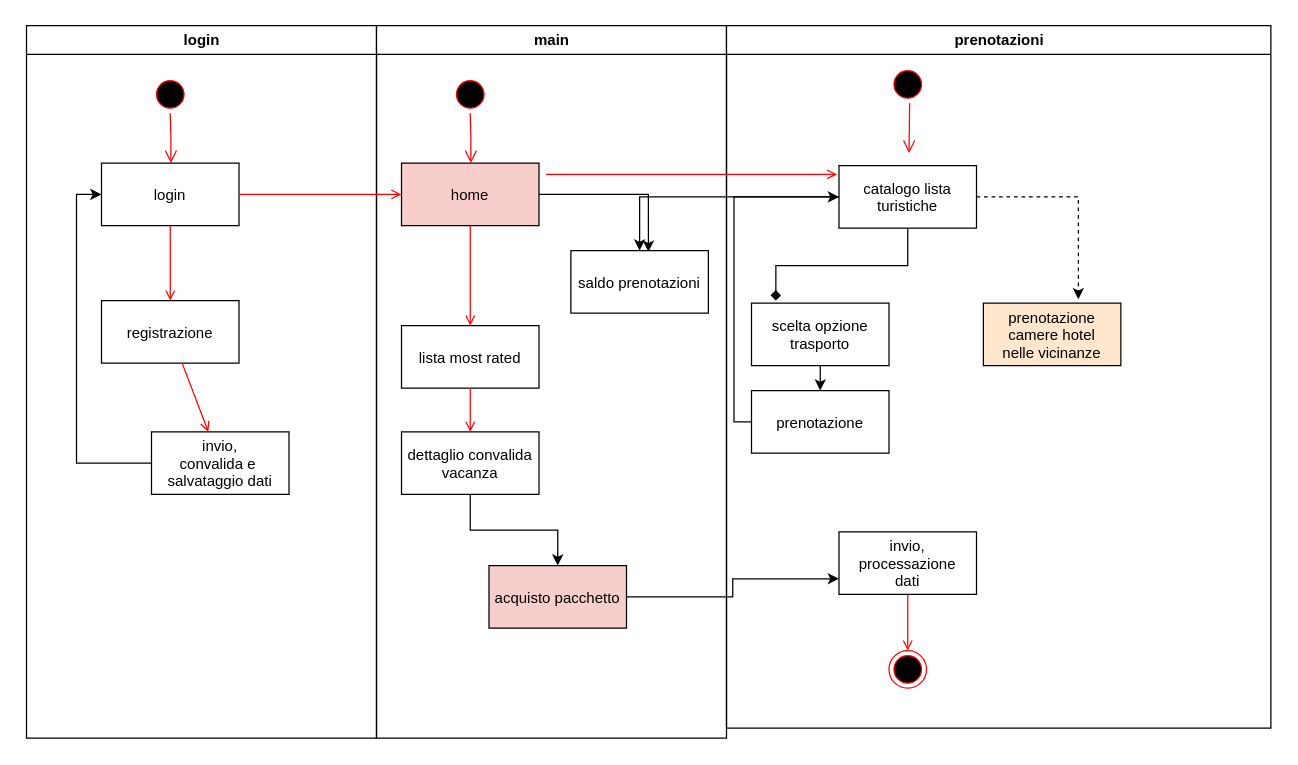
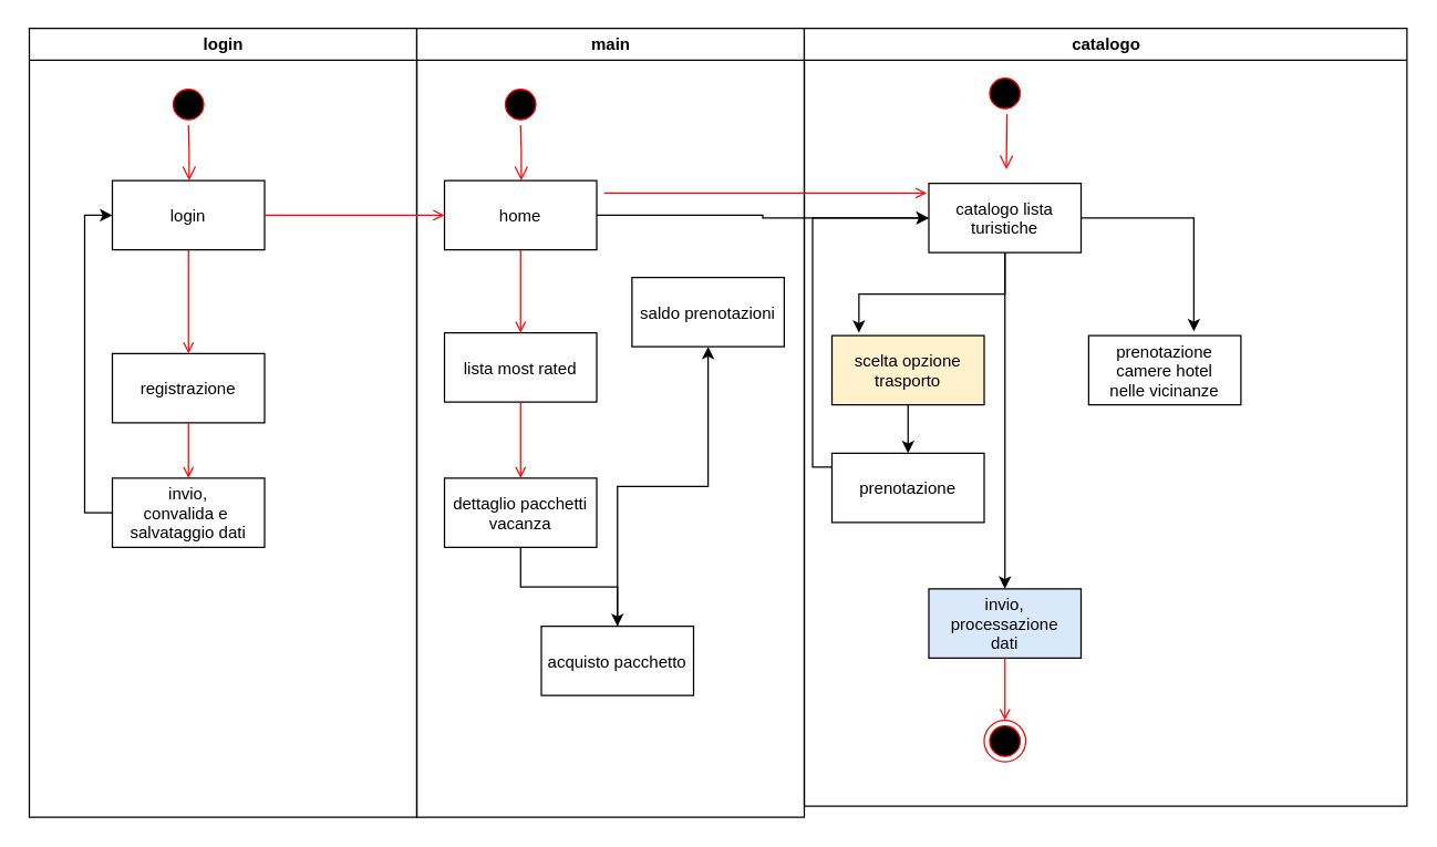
  <mxCell id="0" />
  <mxCell id="1" parent="0" />
  <mxCell id="2" value="login" style="swimlane;whiteSpace=wrap" parent="1" vertex="1"><mxGeometry x="20.5" y="20" width="280" height="570" as="geometry" /></mxCell>
  <mxCell id="3" value="" style="ellipse;shape=startState;fillColor=#000000;strokeColor=#ff0000;" parent="2" vertex="1"><mxGeometry x="100" y="40" width="30" height="30" as="geometry" /></mxCell>
  <mxCell id="4" value="" style="edgeStyle=elbowEdgeStyle;elbow=horizontal;verticalAlign=bottom;endArrow=open;endSize=8;strokeColor=#FF0000;endFill=1;rounded=0" parent="2" source="3" target="5" edge="1"><mxGeometry x="100" y="40" as="geometry"><mxPoint x="115" y="110" as="targetPoint" /></mxGeometry></mxCell>
  <mxCell id="5" value="login" style="" parent="2" vertex="1"><mxGeometry x="60" y="110" width="110" height="50" as="geometry" /></mxCell>
- <mxCell id="6" value="registrazione" style="" parent="2" vertex="1"><mxGeometry x="60" y="220" width="110" height="50" as="geometry" /></mxCell>
+ <mxCell id="6" value="registrazione" style="" parent="2" vertex="1"><mxGeometry x="60" y="235" width="110" height="50" as="geometry" /></mxCell>
  <mxCell id="7" value="" style="endArrow=open;strokeColor=#FF0000;endFill=1;rounded=0" parent="2" source="5" target="6" edge="1"><mxGeometry relative="1" as="geometry" /></mxCell>
  <mxCell id="8" style="edgeStyle=orthogonalEdgeStyle;rounded=0;orthogonalLoop=1;jettySize=auto;html=1;exitX=0;exitY=0.5;exitDx=0;exitDy=0;entryX=0;entryY=0.5;entryDx=0;entryDy=0;" edge="1" parent="2" source="9" target="5"><mxGeometry relative="1" as="geometry" /></mxCell>
- <mxCell id="9" value="invio,&#10;convalida e &#10;salvataggio dati" style="" parent="2" vertex="1"><mxGeometry x="100" y="325" width="110" height="50" as="geometry" /></mxCell>
+ <mxCell id="9" value="invio,&#10;convalida e &#10;salvataggio dati" style="" parent="2" vertex="1"><mxGeometry x="60" y="325" width="110" height="50" as="geometry" /></mxCell>
  <mxCell id="10" value="" style="endArrow=open;strokeColor=#FF0000;endFill=1;rounded=0" parent="2" source="6" target="9" edge="1"><mxGeometry relative="1" as="geometry" /></mxCell>
  <mxCell id="11" value="main" style="swimlane;whiteSpace=wrap" parent="1" vertex="1"><mxGeometry x="300.5" y="20" width="280" height="570" as="geometry" /></mxCell>
  <mxCell id="12" value="" style="ellipse;shape=startState;fillColor=#000000;strokeColor=#ff0000;" parent="11" vertex="1"><mxGeometry x="60" y="40" width="30" height="30" as="geometry" /></mxCell>
  <mxCell id="13" value="" style="edgeStyle=elbowEdgeStyle;elbow=horizontal;verticalAlign=bottom;endArrow=open;endSize=8;strokeColor=#FF0000;endFill=1;rounded=0" parent="11" source="12" target="15" edge="1"><mxGeometry x="40" y="20" as="geometry"><mxPoint x="55" y="90" as="targetPoint" /></mxGeometry></mxCell>
- <mxCell id="14" style="edgeStyle=orthogonalEdgeStyle;rounded=0;orthogonalLoop=1;jettySize=auto;html=1;entryX=0.564;entryY=0.02;entryDx=0;entryDy=0;entryPerimeter=0;" edge="1" parent="11" source="15" target="21"><mxGeometry relative="1" as="geometry" /></mxCell>
- <mxCell id="15" value="home" style="fillColor=#f8cecc;" parent="11" vertex="1"><mxGeometry x="20" y="110" width="110" height="50" as="geometry" /></mxCell>
- <mxCell id="16" value="lista most rated" style="" parent="11" vertex="1"><mxGeometry x="20" y="240" width="110" height="50" as="geometry" /></mxCell>
+ <mxCell id="14" style="edgeStyle=orthogonalEdgeStyle;rounded=0;orthogonalLoop=1;jettySize=auto;html=1;" edge="1" parent="11" source="15" target="30"><mxGeometry relative="1" as="geometry" /></mxCell>
+ <mxCell id="15" value="home" style="" parent="11" vertex="1"><mxGeometry x="20" y="110" width="110" height="50" as="geometry" /></mxCell>
+ <mxCell id="16" value="lista most rated" style="" parent="11" vertex="1"><mxGeometry x="20" y="220" width="110" height="50" as="geometry" /></mxCell>
  <mxCell id="17" value="" style="endArrow=open;strokeColor=#FF0000;endFill=1;rounded=0" parent="11" source="15" target="16" edge="1"><mxGeometry relative="1" as="geometry" /></mxCell>
  <mxCell id="18" style="edgeStyle=orthogonalEdgeStyle;rounded=0;orthogonalLoop=1;jettySize=auto;html=1;" edge="1" parent="11" source="19" target="22"><mxGeometry relative="1" as="geometry" /></mxCell>
- <mxCell id="19" value="dettaglio convalida&#10;vacanza" style="" parent="11" vertex="1"><mxGeometry x="20" y="325" width="110" height="50" as="geometry" /></mxCell>
+ <mxCell id="19" value="dettaglio pacchetti&#10;vacanza" style="" parent="11" vertex="1"><mxGeometry x="20" y="325" width="110" height="50" as="geometry" /></mxCell>
  <mxCell id="20" value="" style="endArrow=open;strokeColor=#FF0000;endFill=1;rounded=0" parent="11" source="16" target="19" edge="1"><mxGeometry relative="1" as="geometry" /></mxCell>
  <mxCell id="21" value="saldo prenotazioni" style="" vertex="1" parent="11"><mxGeometry x="155.5" y="180" width="110" height="50" as="geometry" /></mxCell>
- <mxCell id="22" value="acquisto pacchetto" style="fillColor=#f8cecc;" vertex="1" parent="11"><mxGeometry x="90" y="432" width="110" height="50" as="geometry" /></mxCell>
- <mxCell id="23" value="prenotazioni" style="swimlane;whiteSpace=wrap" parent="1" vertex="1"><mxGeometry x="580.5" y="20" width="435.5" height="562" as="geometry" /></mxCell>
- <mxCell id="24" value="invio, &#10;processazione &#10;dati" style="" parent="23" vertex="1"><mxGeometry x="90" y="405" width="110" height="50" as="geometry" /></mxCell>
+ <mxCell id="22" value="acquisto pacchetto" style="" vertex="1" parent="11"><mxGeometry x="90" y="432" width="110" height="50" as="geometry" /></mxCell>
+ <mxCell id="23" value="catalogo" style="swimlane;whiteSpace=wrap" parent="1" vertex="1"><mxGeometry x="580.5" y="20" width="435.5" height="562" as="geometry" /></mxCell>
+ <mxCell id="24" value="invio, &#10;processazione &#10;dati" style="fillColor=#dae8fc;" parent="23" vertex="1"><mxGeometry x="90" y="405" width="110" height="50" as="geometry" /></mxCell>
  <mxCell id="25" value="" style="ellipse;shape=endState;fillColor=#000000;strokeColor=#ff0000" parent="23" vertex="1"><mxGeometry x="130" y="500" width="30" height="30" as="geometry" /></mxCell>
  <mxCell id="26" value="" style="endArrow=open;strokeColor=#FF0000;endFill=1;rounded=0" parent="23" source="24" target="25" edge="1"><mxGeometry relative="1" as="geometry" /></mxCell>
- <mxCell id="27" style="edgeStyle=orthogonalEdgeStyle;rounded=0;orthogonalLoop=1;jettySize=auto;html=1;entryX=0.177;entryY=-0.04;entryDx=0;entryDy=0;entryPerimeter=0;endArrow=diamond;" edge="1" parent="23" source="30" target="32"><mxGeometry relative="1" as="geometry"><mxPoint x="35.5" y="282" as="targetPoint" /></mxGeometry></mxCell>
- <mxCell id="28" style="edgeStyle=orthogonalEdgeStyle;rounded=0;orthogonalLoop=1;jettySize=auto;html=1;entryX=0.691;entryY=-0.06;entryDx=0;entryDy=0;entryPerimeter=0;dashed=1;" edge="1" parent="23" source="30" target="35"><mxGeometry relative="1" as="geometry" /></mxCell>
- <mxCell id="29" style="edgeStyle=orthogonalEdgeStyle;rounded=0;orthogonalLoop=1;jettySize=auto;html=1;" edge="1" parent="23" source="30" target="21"><mxGeometry relative="1" as="geometry" /></mxCell>
+ <mxCell id="27" style="edgeStyle=orthogonalEdgeStyle;rounded=0;orthogonalLoop=1;jettySize=auto;html=1;entryX=0.177;entryY=-0.04;entryDx=0;entryDy=0;entryPerimeter=0;" edge="1" parent="23" source="30" target="32"><mxGeometry relative="1" as="geometry"><mxPoint x="35.5" y="282" as="targetPoint" /></mxGeometry></mxCell>
+ <mxCell id="28" style="edgeStyle=orthogonalEdgeStyle;rounded=0;orthogonalLoop=1;jettySize=auto;html=1;entryX=0.691;entryY=-0.06;entryDx=0;entryDy=0;entryPerimeter=0;" edge="1" parent="23" source="30" target="35"><mxGeometry relative="1" as="geometry" /></mxCell>
+ <mxCell id="29" style="edgeStyle=orthogonalEdgeStyle;rounded=0;orthogonalLoop=1;jettySize=auto;html=1;entryX=0.5;entryY=0;entryDx=0;entryDy=0;" edge="1" parent="23" source="30" target="24"><mxGeometry relative="1" as="geometry" /></mxCell>
  <mxCell id="30" value="catalogo lista&#10;turistiche" style="" parent="23" vertex="1"><mxGeometry x="90" y="112" width="110" height="50" as="geometry" /></mxCell>
  <mxCell id="31" style="edgeStyle=orthogonalEdgeStyle;rounded=0;orthogonalLoop=1;jettySize=auto;html=1;exitX=0.5;exitY=1;exitDx=0;exitDy=0;entryX=0.5;entryY=0;entryDx=0;entryDy=0;" edge="1" parent="23" source="32" target="34"><mxGeometry relative="1" as="geometry" /></mxCell>
- <mxCell id="32" value="scelta opzione&#10;trasporto" style="" vertex="1" parent="23"><mxGeometry x="20" y="222" width="110" height="50" as="geometry" /></mxCell>
+ <mxCell id="32" value="scelta opzione&#10;trasporto" style="fillColor=#fff2cc;" vertex="1" parent="23"><mxGeometry x="20" y="222" width="110" height="50" as="geometry" /></mxCell>
  <mxCell id="33" style="edgeStyle=orthogonalEdgeStyle;rounded=0;orthogonalLoop=1;jettySize=auto;html=1;entryX=0;entryY=0.5;entryDx=0;entryDy=0;" edge="1" parent="23" source="34" target="30"><mxGeometry relative="1" as="geometry"><Array as="points"><mxPoint x="6" y="317" /><mxPoint x="6" y="137" /></Array></mxGeometry></mxCell>
- <mxCell id="34" value="prenotazione" style="" vertex="1" parent="23"><mxGeometry x="20" y="292" width="110" height="50" as="geometry" /></mxCell>
- <mxCell id="35" value="prenotazione&#10;camere hotel&#10;nelle vicinanze" style="fillColor=#ffe6cc;" vertex="1" parent="23"><mxGeometry x="205.5" y="222" width="110" height="50" as="geometry" /></mxCell>
+ <mxCell id="34" value="prenotazione" style="" vertex="1" parent="23"><mxGeometry x="20" y="307" width="110" height="50" as="geometry" /></mxCell>
+ <mxCell id="35" value="prenotazione&#10;camere hotel&#10;nelle vicinanze" style="" vertex="1" parent="23"><mxGeometry x="205.5" y="222" width="110" height="50" as="geometry" /></mxCell>
  <mxCell id="36" value="" style="ellipse;shape=startState;fillColor=#000000;strokeColor=#ff0000;" vertex="1" parent="23"><mxGeometry x="130" y="32" width="30" height="30" as="geometry" /></mxCell>
  <mxCell id="37" value="" style="edgeStyle=elbowEdgeStyle;elbow=horizontal;verticalAlign=bottom;endArrow=open;endSize=8;strokeColor=#FF0000;endFill=1;rounded=0;" edge="1" parent="23"><mxGeometry x="-240" y="20" as="geometry"><mxPoint x="146.5" y="102" as="targetPoint" /><mxPoint x="146.5" y="62" as="sourcePoint" /><Array as="points"><mxPoint x="146" y="82" /></Array></mxGeometry></mxCell>
  <mxCell id="38" value="" style="endArrow=open;strokeColor=#FF0000;endFill=1;rounded=0;entryX=0;entryY=0.5;entryDx=0;entryDy=0;exitX=1;exitY=0.5;exitDx=0;exitDy=0;" parent="1" source="5" target="15" edge="1"><mxGeometry relative="1" as="geometry"><Array as="points" /></mxGeometry></mxCell>
- <mxCell id="39" style="edgeStyle=orthogonalEdgeStyle;rounded=0;orthogonalLoop=1;jettySize=auto;html=1;entryX=0;entryY=0.75;entryDx=0;entryDy=0;" edge="1" parent="1" source="22" target="24"><mxGeometry relative="1" as="geometry" /></mxCell>
+ <mxCell id="39" style="edgeStyle=orthogonalEdgeStyle;rounded=0;orthogonalLoop=1;jettySize=auto;html=1;" edge="1" parent="1" source="22" target="21"><mxGeometry relative="1" as="geometry" /></mxCell>
  <mxCell id="40" value="" style="endArrow=open;strokeColor=#FF0000;endFill=1;rounded=0;entryX=-0.014;entryY=0.14;entryDx=0;entryDy=0;entryPerimeter=0;" edge="1" parent="1" target="30"><mxGeometry relative="1" as="geometry"><mxPoint x="436" y="139" as="sourcePoint" /><mxPoint x="331" y="165" as="targetPoint" /><Array as="points" /></mxGeometry></mxCell>
